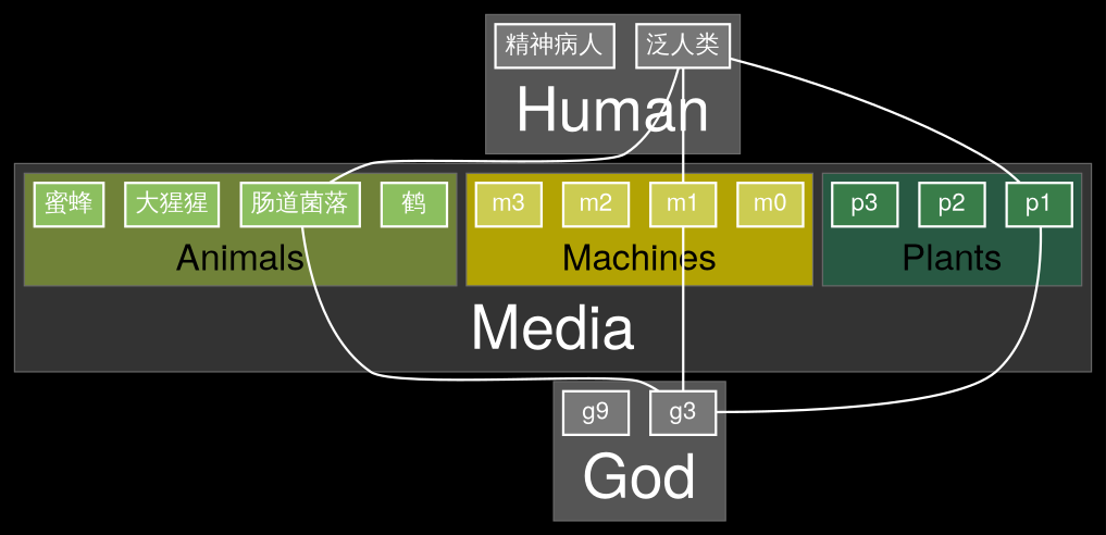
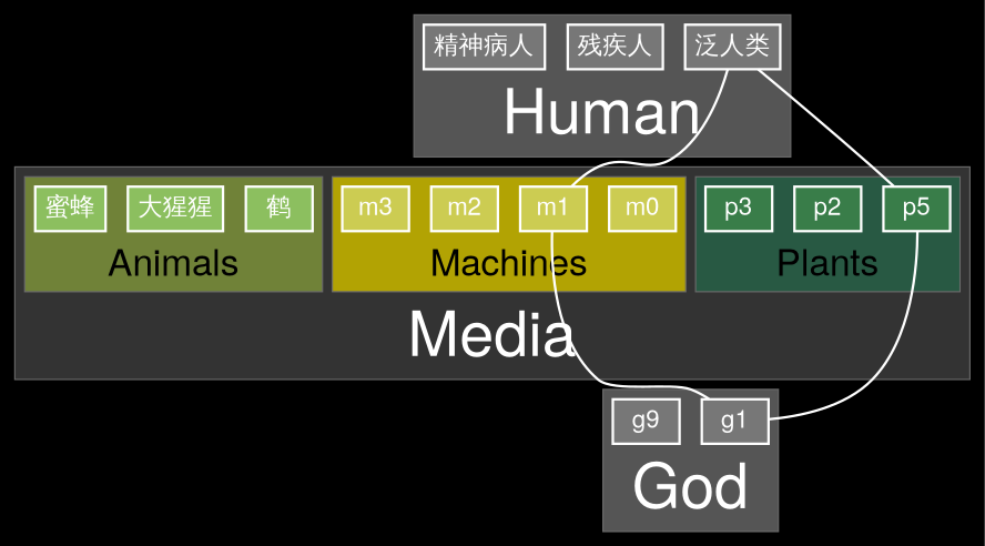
  digraph {
    bgcolor=black
    fontname="Helvetica,Arial,sans-serif"
    rankdir=TB
    node [color=white fillcolor="#777777" fontcolor=white fontname="Helvetica,Arial,sans-serif" fontsize=20 penwidth=2 shape=box style=filled]
    edge [arrowhead=none color=white fontname="Helvetica,Arial,sans-serif" fontsize=20 penwidth=2]
-   p1 [fillcolor="#397D49"]
+   p1 [fillcolor="#397D49" label=p5]
    p2 [fillcolor="#397D49"]
    p3 [fillcolor="#397D49"]
    m0 [fillcolor="#CCCC52"]
    m1 [fillcolor="#CCCC52"]
    m2 [fillcolor="#CCCC52"]
    m3 [fillcolor="#CCCC52"]
    "鹤" [fillcolor="#8CBF5F"]
-   "肠道菌落" [fillcolor="#8CBF5F"]
    "大猩猩" [fillcolor="#8CBF5F"]
    "蜜蜂" [fillcolor="#8CBF5F"]
    "泛人类"
+   "残疾人"
    "精神病人"
-   g1 [label=g3]
+   g1
    n16 [label=g9]
    subgraph cluster_1 {
      color="#6b6b6b"
      fillcolor="#333333"
      label=<<font point-size="50" color="#FFFFFF" >Media</font>>
      labelloc=b
      style=filled
      subgraph cluster_2 {
        color="#6b6b6b"
        fillcolor="#285943"
        label=<<font point-size="30">Plants</font>>
        labelloc=b
        style=filled
        p1
        p2
        p3
      }
      subgraph cluster_3 {
        color="#6b6b6b"
        fillcolor="#B2A33"
        label=<<font point-size="30">Machines</font>>
        labelloc=b
        style=filled
        m0
        m1
        m2
        m3
      }
      subgraph cluster_4 {
        color="#6b6b6b"
        fillcolor="#708238"
        label=<<font point-size="30">Animals</font>>
        labelloc=b
        style=filled
        "鹤"
-       "肠道菌落"
        "大猩猩"
        "蜜蜂"
      }
    }
    subgraph cluster_5 {
      color="#6b6b6b"
      fillcolor="#555555"
      label=<<font point-size="50" color="#FFFFFF">Human</font>>
      labelloc=b
      rank=same
      style=filled
      "泛人类"
+     "残疾人"
      "精神病人"
    }
    subgraph cluster_6 {
      color="#6b6b6b"
      fillcolor="#555555"
      label=<<font point-size="50" color="#FFFFFF">God</font>>
      labelloc=b
      rank=same
      style=filled
      g1
      n16
    }
    p1 -> g1
    m1 -> g1
-   "肠道菌落" -> g1
    "泛人类" -> p1
    "泛人类" -> m1
-   "泛人类" -> "肠道菌落"
  }
